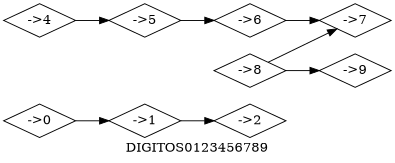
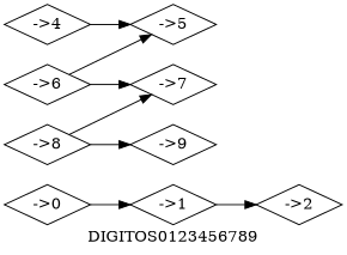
  digraph {
    label=DIGITOS0123456789
    rankdir=LR
    node [shape=diamond]
    n1 [label="->0\n"]
    n2 [label="->1\n"]
    n3 [label="->2\n"]
    n4 [label="->4\n"]
    n5 [label="->5\n"]
    n6 [label="->6\n"]
    n7 [label="->7\n"]
    n8 [label="->8\n"]
    n9 [label="->9\n"]
    n1 -> n2
    n2 -> n3
    n4 -> n5
-   n5 -> n6
+   n6 -> n5
    n6 -> n7
    n8 -> n7
    n8 -> n9
  }
